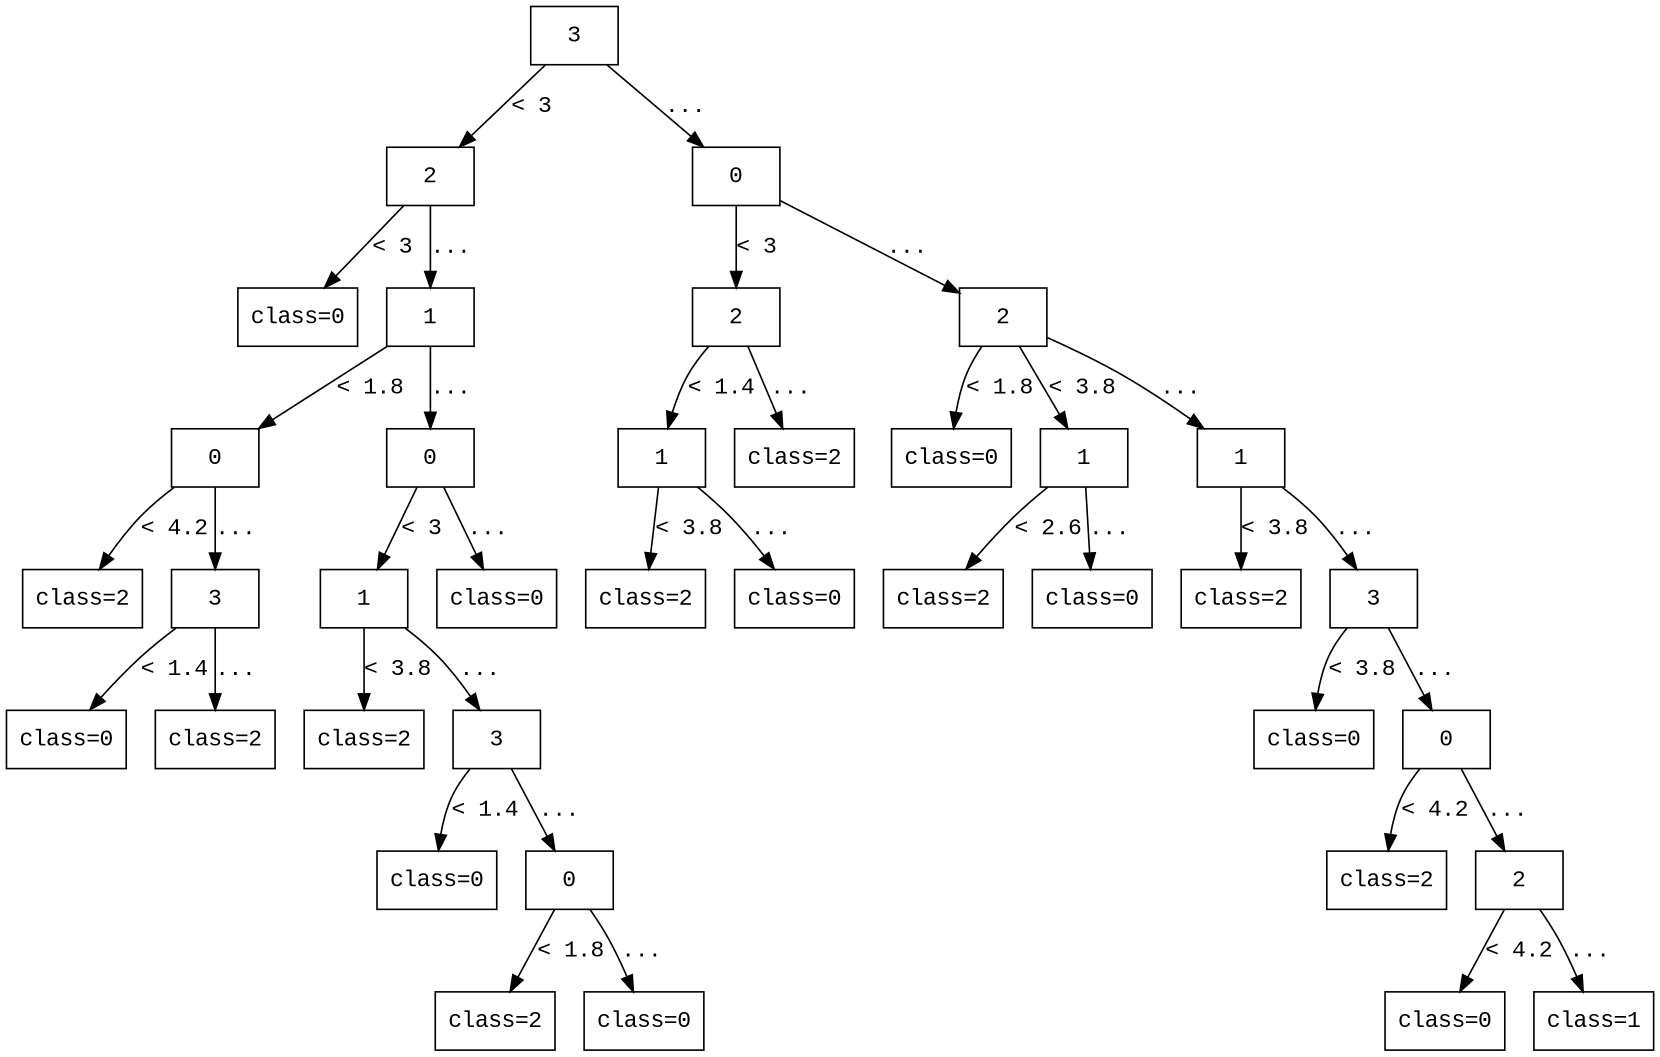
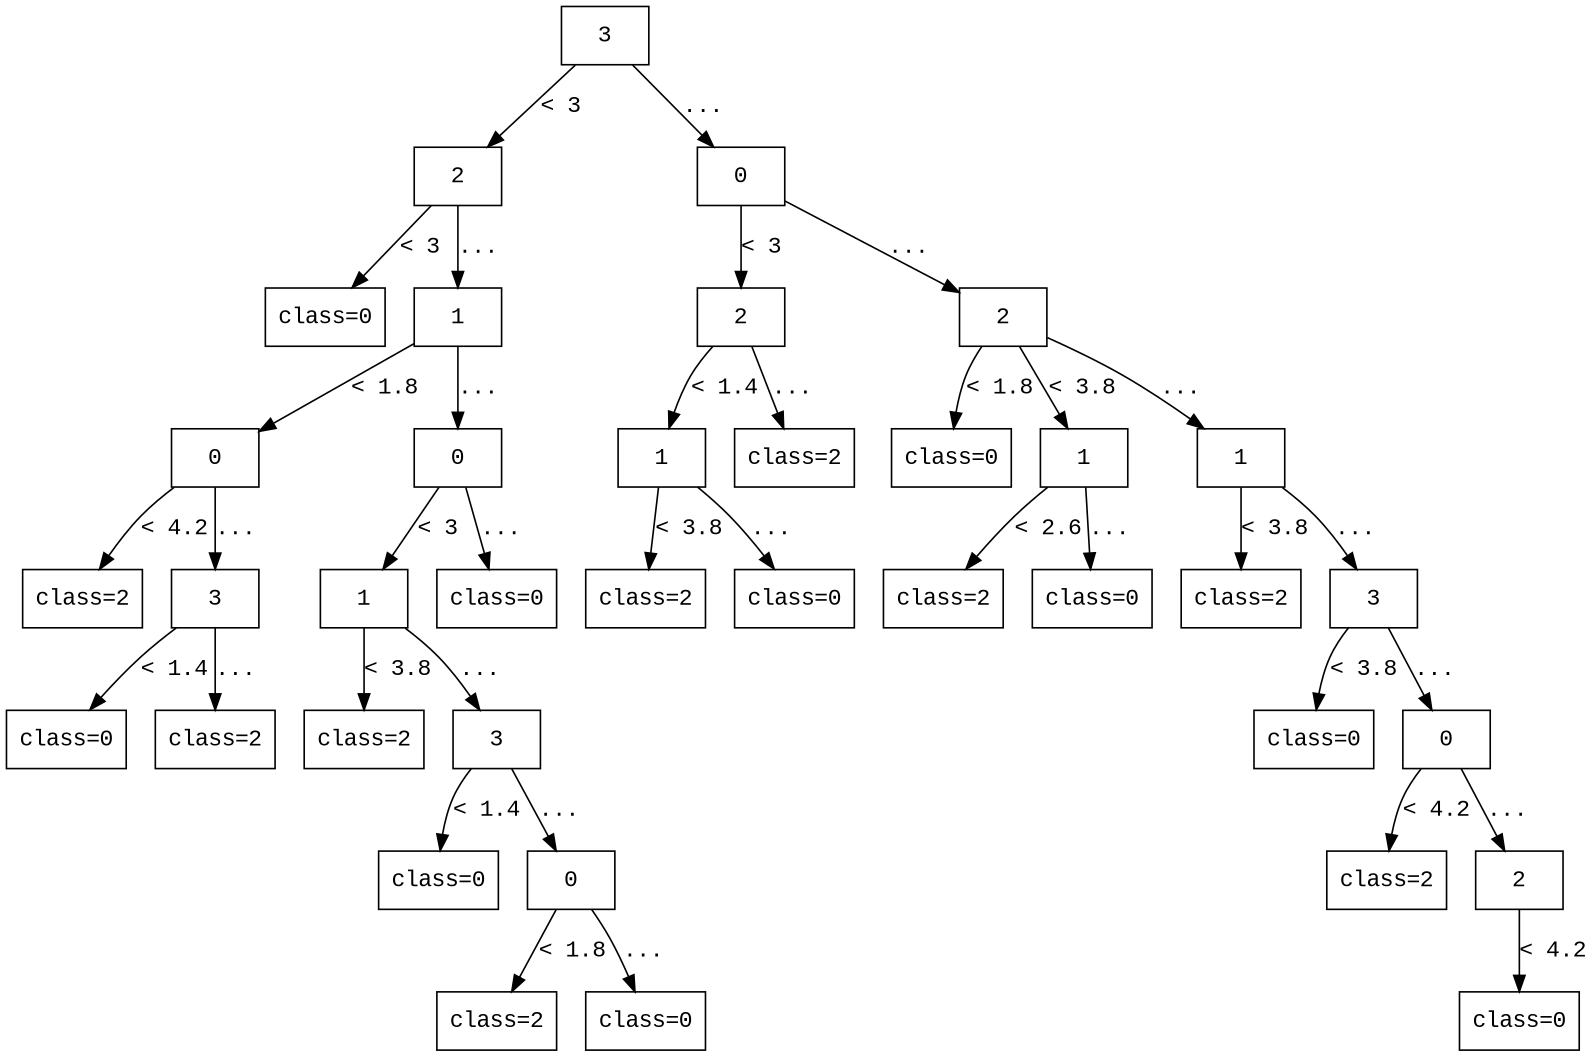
  digraph {
    fontname="Liberation Mono"
    node [shape=box fontname="Liberation Mono"]
    edge [fontname="Liberation Mono"]
    n1 [label=3]
    n2 [label=2]
    n3 [label=0]
    n4 [label="class=0"]
    n5 [label=1]
    n6 [label=2]
    n7 [label=2]
    n8 [label=0]
    n9 [label=0]
    n10 [label=1]
    n11 [label="class=2"]
    n12 [label="class=0"]
    n13 [label=1]
    n14 [label=1]
    n15 [label="class=2"]
    n16 [label=3]
    n17 [label=1]
    n18 [label="class=0"]
    n19 [label="class=2"]
    n20 [label="class=0"]
    n21 [label="class=2"]
    n22 [label="class=0"]
    n23 [label="class=2"]
    n24 [label=3]
    n25 [label="class=0"]
    n26 [label="class=2"]
    n27 [label="class=2"]
    n28 [label=3]
    n29 [label="class=0"]
    n30 [label=0]
    n31 [label="class=0"]
    n32 [label=0]
    n33 [label="class=2"]
    n34 [label=2]
    n35 [label="class=2"]
    n36 [label="class=0"]
    n37 [label="class=0"]
-   n38 [label="class=1"]
    n1 -> n2 [label="< 3"]
    n1 -> n3 [label="..."]
    n2 -> n4 [label="< 3"]
    n2 -> n5 [label="..."]
    n3 -> n6 [label="< 3"]
    n3 -> n7 [label="..."]
    n5 -> n8 [label="< 1.8"]
    n5 -> n9 [label="..."]
    n6 -> n10 [label="< 1.4"]
    n6 -> n11 [label="..."]
    n7 -> n12 [label="< 1.8"]
    n7 -> n13 [label="< 3.8"]
    n7 -> n14 [label="..."]
    n8 -> n15 [label="< 4.2"]
    n8 -> n16 [label="..."]
    n9 -> n17 [label="< 3"]
    n9 -> n18 [label="..."]
    n10 -> n19 [label="< 3.8"]
    n10 -> n20 [label="..."]
    n13 -> n21 [label="< 2.6"]
    n13 -> n22 [label="..."]
    n14 -> n23 [label="< 3.8"]
    n14 -> n24 [label="..."]
    n16 -> n25 [label="< 1.4"]
    n16 -> n26 [label="..."]
    n17 -> n27 [label="< 3.8"]
    n17 -> n28 [label="..."]
    n24 -> n29 [label="< 3.8"]
    n24 -> n30 [label="..."]
    n28 -> n31 [label="< 1.4"]
    n28 -> n32 [label="..."]
    n30 -> n33 [label="< 4.2"]
    n30 -> n34 [label="..."]
    n32 -> n35 [label="< 1.8"]
    n32 -> n36 [label="..."]
    n34 -> n37 [label="< 4.2"]
-   n34 -> n38 [label="..."]
  }
